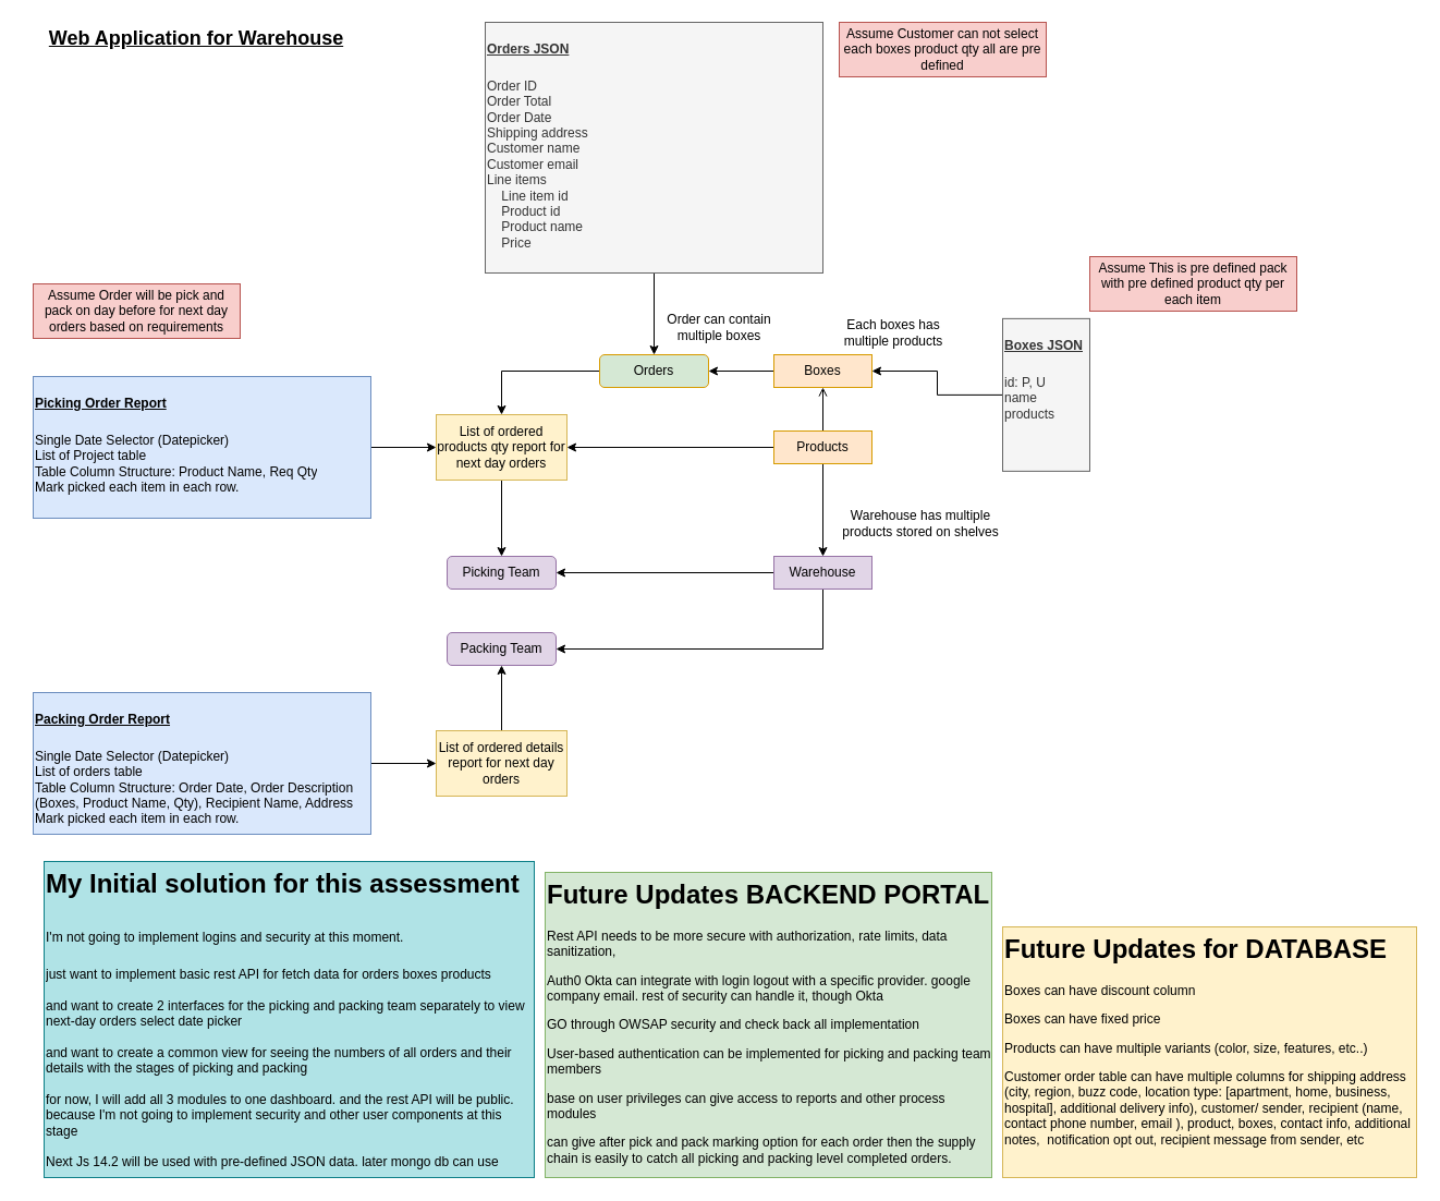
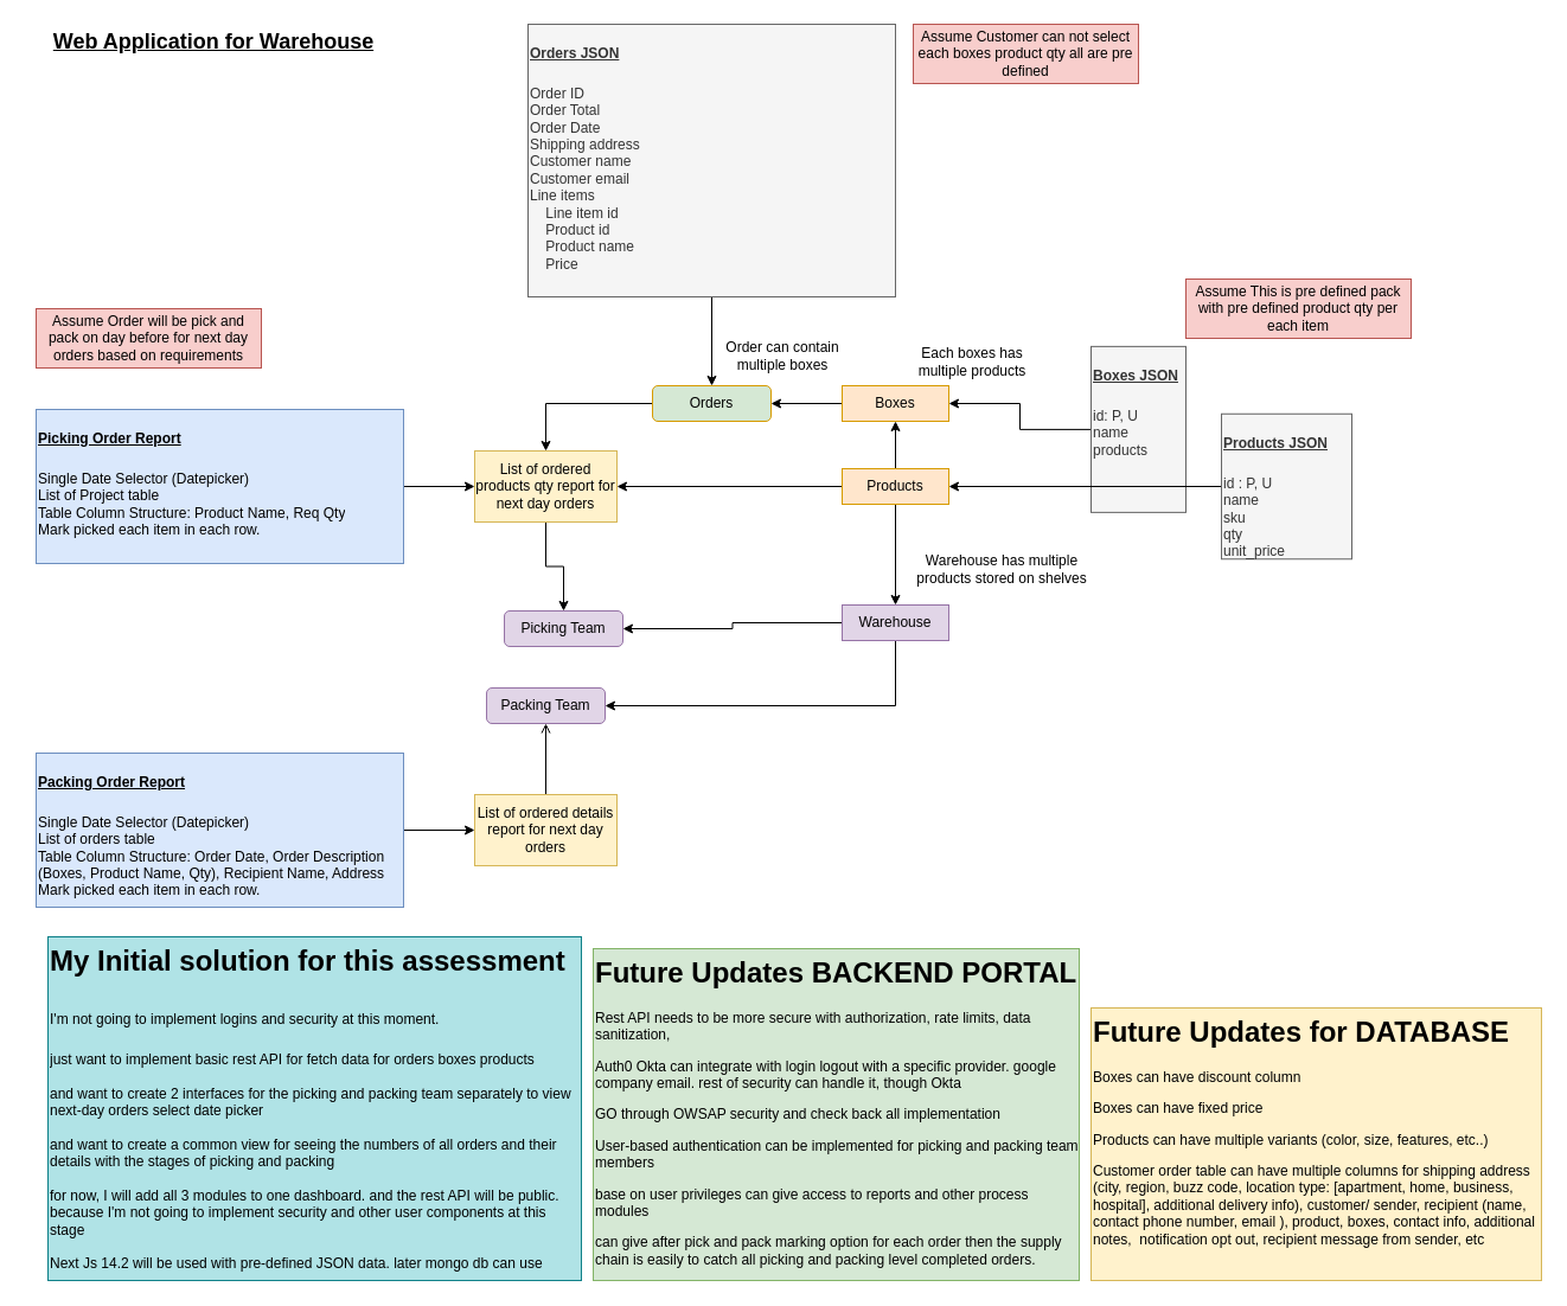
  <mxCell id="0" />
  <mxCell id="1" parent="0" />
  <mxCell id="2" style="edgeStyle=orthogonalEdgeStyle;rounded=0;orthogonalLoop=1;jettySize=auto;html=1;" edge="1" parent="1" source="3" target="11"><mxGeometry relative="1" as="geometry" /></mxCell>
  <mxCell id="3" value="Boxes" style="rounded=0;whiteSpace=wrap;html=1;fillColor=#ffe6cc;strokeColor=#d79b00;" vertex="1" parent="1"><mxGeometry x="710" y="325" width="90" height="30" as="geometry" /></mxCell>
  <mxCell id="4" style="edgeStyle=orthogonalEdgeStyle;rounded=0;orthogonalLoop=1;jettySize=auto;html=1;" edge="1" parent="1" source="7" target="14"><mxGeometry relative="1" as="geometry" /></mxCell>
- <mxCell id="5" style="edgeStyle=orthogonalEdgeStyle;rounded=0;orthogonalLoop=1;jettySize=auto;html=1;exitX=0.5;exitY=0;exitDx=0;exitDy=0;entryX=0.5;entryY=1;entryDx=0;entryDy=0;endArrow=open;" edge="1" parent="1" source="7" target="3"><mxGeometry relative="1" as="geometry" /></mxCell>
+ <mxCell id="5" style="edgeStyle=orthogonalEdgeStyle;rounded=0;orthogonalLoop=1;jettySize=auto;html=1;exitX=0.5;exitY=0;exitDx=0;exitDy=0;entryX=0.5;entryY=1;entryDx=0;entryDy=0;" edge="1" parent="1" source="7" target="3"><mxGeometry relative="1" as="geometry" /></mxCell>
  <mxCell id="6" style="edgeStyle=orthogonalEdgeStyle;rounded=0;orthogonalLoop=1;jettySize=auto;html=1;entryX=1;entryY=0.5;entryDx=0;entryDy=0;" edge="1" parent="1" source="7" target="19"><mxGeometry relative="1" as="geometry" /></mxCell>
  <mxCell id="7" value="Products" style="rounded=0;whiteSpace=wrap;html=1;fillColor=#ffe6cc;strokeColor=#d79b00;" vertex="1" parent="1"><mxGeometry x="710" y="395" width="90" height="30" as="geometry" /></mxCell>
- <mxCell id="8" value="Picking Team" style="rounded=1;whiteSpace=wrap;html=1;fillColor=#e1d5e7;strokeColor=#9673a6;" vertex="1" parent="1"><mxGeometry x="410" y="510" width="100" height="30" as="geometry" /></mxCell>
+ <mxCell id="8" value="Picking Team" style="rounded=1;whiteSpace=wrap;html=1;fillColor=#e1d5e7;strokeColor=#9673a6;" vertex="1" parent="1"><mxGeometry x="425" y="515" width="100" height="30" as="geometry" /></mxCell>
  <mxCell id="9" value="Packing Team" style="rounded=1;whiteSpace=wrap;html=1;fillColor=#e1d5e7;strokeColor=#9673a6;" vertex="1" parent="1"><mxGeometry x="410" y="580" width="100" height="30" as="geometry" /></mxCell>
  <mxCell id="10" style="edgeStyle=orthogonalEdgeStyle;rounded=0;orthogonalLoop=1;jettySize=auto;html=1;entryX=0.5;entryY=0;entryDx=0;entryDy=0;" edge="1" parent="1" source="11" target="19"><mxGeometry relative="1" as="geometry" /></mxCell>
  <mxCell id="11" value="Orders" style="rounded=1;whiteSpace=wrap;html=1;fillColor=#d5e8d4;strokeColor=#d79b00;" vertex="1" parent="1"><mxGeometry x="550" y="325" width="100" height="30" as="geometry" /></mxCell>
  <mxCell id="12" style="edgeStyle=orthogonalEdgeStyle;rounded=0;orthogonalLoop=1;jettySize=auto;html=1;" edge="1" parent="1" source="14" target="8"><mxGeometry relative="1" as="geometry" /></mxCell>
  <mxCell id="13" style="edgeStyle=orthogonalEdgeStyle;rounded=0;orthogonalLoop=1;jettySize=auto;html=1;entryX=1;entryY=0.5;entryDx=0;entryDy=0;" edge="1" parent="1" source="14" target="9"><mxGeometry relative="1" as="geometry"><Array as="points"><mxPoint x="755" y="595" /></Array></mxGeometry></mxCell>
  <mxCell id="14" value="Warehouse" style="rounded=0;whiteSpace=wrap;html=1;fillColor=#e1d5e7;strokeColor=#9673a6;" vertex="1" parent="1"><mxGeometry x="710" y="510" width="90" height="30" as="geometry" /></mxCell>
  <mxCell id="15" value="Warehouse has multiple products stored on shelves" style="text;html=1;align=center;verticalAlign=middle;whiteSpace=wrap;rounded=0;" vertex="1" parent="1"><mxGeometry x="770" y="460" width="150" height="40" as="geometry" /></mxCell>
  <mxCell id="16" value="Each boxes has multiple products" style="text;html=1;align=center;verticalAlign=middle;whiteSpace=wrap;rounded=0;" vertex="1" parent="1"><mxGeometry x="760" y="285" width="120" height="40" as="geometry" /></mxCell>
  <mxCell id="17" value="Order can contain multiple boxes" style="text;html=1;align=center;verticalAlign=middle;whiteSpace=wrap;rounded=0;" vertex="1" parent="1"><mxGeometry x="600" y="280" width="120" height="40" as="geometry" /></mxCell>
  <mxCell id="18" style="edgeStyle=orthogonalEdgeStyle;rounded=0;orthogonalLoop=1;jettySize=auto;html=1;entryX=0.5;entryY=0;entryDx=0;entryDy=0;" edge="1" parent="1" source="19" target="8"><mxGeometry relative="1" as="geometry" /></mxCell>
  <mxCell id="19" value="List of ordered products qty report for next day orders" style="rounded=0;whiteSpace=wrap;html=1;fillColor=#fff2cc;strokeColor=#d6b656;" vertex="1" parent="1"><mxGeometry x="400" y="380" width="120" height="60" as="geometry" /></mxCell>
  <mxCell id="20" value="&lt;b style=&quot;font-size: 18px;&quot;&gt;&lt;u style=&quot;font-size: 18px;&quot;&gt;Web Application for Warehouse&lt;/u&gt;&lt;/b&gt;" style="text;html=1;align=center;verticalAlign=middle;whiteSpace=wrap;rounded=0;fontSize=18;" vertex="1" parent="1"><mxGeometry x="20" y="20" width="320" height="30" as="geometry" /></mxCell>
  <mxCell id="21" style="edgeStyle=orthogonalEdgeStyle;rounded=0;orthogonalLoop=1;jettySize=auto;html=1;" edge="1" parent="1" source="22" target="19"><mxGeometry relative="1" as="geometry" /></mxCell>
  <mxCell id="22" value="&lt;h1 style=&quot;margin-top: 0px;&quot;&gt;&lt;font style=&quot;font-size: 12px;&quot;&gt;&lt;u&gt;Picking Order Report&lt;/u&gt;&lt;/font&gt;&lt;/h1&gt;&lt;div&gt;Single Date Selector (Datepicker)&lt;/div&gt;&lt;div&gt;List of Project table&lt;/div&gt;&lt;div&gt;Table Column Structure: Product Name, Req Qty&lt;/div&gt;&lt;div&gt;Mark picked each item in each row.&amp;nbsp;&lt;/div&gt;&lt;div&gt;&lt;br&gt;&lt;/div&gt;&lt;div&gt;&lt;br&gt;&lt;/div&gt;" style="text;html=1;whiteSpace=wrap;overflow=hidden;rounded=0;strokeColor=#6c8ebf;glass=0;fillColor=#dae8fc;" vertex="1" parent="1"><mxGeometry x="30" y="345" width="310" height="130" as="geometry" /></mxCell>
  <mxCell id="23" style="edgeStyle=orthogonalEdgeStyle;rounded=0;orthogonalLoop=1;jettySize=auto;html=1;entryX=0;entryY=0.5;entryDx=0;entryDy=0;" edge="1" parent="1" source="24" target="37"><mxGeometry relative="1" as="geometry" /></mxCell>
  <mxCell id="24" value="&lt;h1 style=&quot;margin-top: 0px;&quot;&gt;&lt;font style=&quot;font-size: 12px;&quot;&gt;&lt;u&gt;Packing Order Report&lt;/u&gt;&lt;/font&gt;&lt;/h1&gt;&lt;div&gt;Single Date Selector (Datepicker)&lt;/div&gt;&lt;div&gt;List of orders table&lt;/div&gt;&lt;div&gt;Table Column Structure: Order Date, Order Description (Boxes, Product Name, Qty), Recipient Name, Address&lt;/div&gt;&lt;div&gt;Mark picked each item in each row.&amp;nbsp;&lt;/div&gt;&lt;div&gt;&lt;br&gt;&lt;/div&gt;&lt;div&gt;&lt;br&gt;&lt;/div&gt;" style="text;html=1;whiteSpace=wrap;overflow=hidden;rounded=0;strokeColor=#6c8ebf;glass=0;fillColor=#dae8fc;" vertex="1" parent="1"><mxGeometry x="30" y="635" width="310" height="130" as="geometry" /></mxCell>
  <mxCell id="25" style="edgeStyle=orthogonalEdgeStyle;rounded=0;orthogonalLoop=1;jettySize=auto;html=1;entryX=0.5;entryY=0;entryDx=0;entryDy=0;" edge="1" parent="1" source="26" target="11"><mxGeometry relative="1" as="geometry" /></mxCell>
  <mxCell id="26" value="&lt;h1 style=&quot;margin-top: 0px;&quot;&gt;&lt;font style=&quot;font-size: 12px;&quot;&gt;&lt;u&gt;Orders JSON&lt;/u&gt;&lt;/font&gt;&lt;/h1&gt;&lt;div&gt;&lt;div&gt;Order ID&lt;/div&gt;&lt;div&gt;Order Total&lt;/div&gt;&lt;div&gt;Order Date&lt;/div&gt;&lt;div&gt;Shipping address&lt;/div&gt;&lt;div&gt;Customer name&lt;/div&gt;&lt;div&gt;Customer email&lt;/div&gt;&lt;div&gt;Line items&lt;/div&gt;&lt;div&gt;&amp;nbsp; &amp;nbsp; Line item id&lt;/div&gt;&lt;div&gt;&amp;nbsp; &amp;nbsp; Product id&lt;/div&gt;&lt;div&gt;&amp;nbsp; &amp;nbsp; Product name&lt;/div&gt;&lt;div&gt;&amp;nbsp; &amp;nbsp; Price&lt;/div&gt;&lt;/div&gt;&lt;div&gt;&lt;br&gt;&lt;/div&gt;&lt;div&gt;&lt;br&gt;&lt;/div&gt;&lt;div&gt;&lt;br&gt;&lt;/div&gt;" style="text;html=1;whiteSpace=wrap;overflow=hidden;rounded=0;strokeColor=#666666;glass=0;fillColor=#f5f5f5;fontColor=#333333;" vertex="1" parent="1"><mxGeometry x="445" y="20" width="310" height="230" as="geometry" /></mxCell>
  <mxCell id="27" style="edgeStyle=orthogonalEdgeStyle;rounded=0;orthogonalLoop=1;jettySize=auto;html=1;entryX=1;entryY=0.5;entryDx=0;entryDy=0;" edge="1" parent="1" source="28" target="3"><mxGeometry relative="1" as="geometry" /></mxCell>
  <mxCell id="28" value="&lt;h1 style=&quot;margin-top: 0px;&quot;&gt;&lt;font style=&quot;font-size: 12px;&quot;&gt;&lt;u&gt;Boxes JSON&lt;/u&gt;&lt;/font&gt;&lt;/h1&gt;&lt;div&gt;&lt;div&gt;id: P, U&lt;/div&gt;&lt;div&gt;name&lt;/div&gt;&lt;div&gt;&lt;span style=&quot;background-color: initial;&quot;&gt;products&lt;/span&gt;&lt;/div&gt;&lt;div&gt;&lt;br&gt;&lt;/div&gt;&lt;/div&gt;&lt;div&gt;&lt;br&gt;&lt;/div&gt;&lt;div&gt;&lt;br&gt;&lt;/div&gt;&lt;div&gt;&lt;br&gt;&lt;/div&gt;" style="text;html=1;whiteSpace=wrap;overflow=hidden;rounded=0;strokeColor=#666666;glass=0;fillColor=#f5f5f5;fontColor=#333333;" vertex="1" parent="1"><mxGeometry x="920" y="291.88" width="80" height="140" as="geometry" /></mxCell>
+ <mxCell id="29" style="edgeStyle=orthogonalEdgeStyle;rounded=0;orthogonalLoop=1;jettySize=auto;html=1;exitX=0;exitY=0.5;exitDx=0;exitDy=0;entryX=1;entryY=0.5;entryDx=0;entryDy=0;" edge="1" parent="1" source="30" target="7"><mxGeometry relative="1" as="geometry" /></mxCell>
+ <mxCell id="30" value="&lt;h1 style=&quot;margin-top: 0px;&quot;&gt;&lt;font style=&quot;font-size: 12px;&quot;&gt;&lt;u&gt;Products JSON&lt;/u&gt;&lt;/font&gt;&lt;/h1&gt;&lt;div&gt;&lt;div&gt;id : P, U&lt;/div&gt;&lt;div&gt;name&lt;/div&gt;&lt;div&gt;&lt;span style=&quot;background-color: initial;&quot;&gt;sku&lt;/span&gt;&lt;br&gt;&lt;/div&gt;&lt;div&gt;&lt;span style=&quot;background-color: initial;&quot;&gt;qty&lt;/span&gt;&lt;/div&gt;&lt;div&gt;unit_price&lt;/div&gt;&lt;div&gt;&lt;br&gt;&lt;/div&gt;&lt;/div&gt;&lt;div&gt;&lt;br&gt;&lt;/div&gt;&lt;div&gt;&lt;br&gt;&lt;/div&gt;&lt;div&gt;&lt;br&gt;&lt;/div&gt;" style="text;html=1;whiteSpace=wrap;overflow=hidden;rounded=0;glass=0;fillColor=#f5f5f5;fontColor=#333333;strokeColor=#666666;" vertex="1" parent="1"><mxGeometry x="1030" y="348.75" width="110" height="122.5" as="geometry" /></mxCell>
  <mxCell id="31" value="Assume This is pre defined pack with pre defined product qty per each item" style="text;html=1;align=center;verticalAlign=middle;whiteSpace=wrap;rounded=0;fillColor=#f8cecc;strokeColor=#b85450;" vertex="1" parent="1"><mxGeometry x="1000" y="235" width="190" height="50" as="geometry" /></mxCell>
  <mxCell id="32" value="Assume Order will be pick and pack on day before for next day orders based on requirements" style="text;html=1;align=center;verticalAlign=middle;whiteSpace=wrap;rounded=0;fillColor=#f8cecc;strokeColor=#b85450;" vertex="1" parent="1"><mxGeometry x="30" y="260" width="190" height="50" as="geometry" /></mxCell>
  <mxCell id="33" value="Assume Customer can not select each boxes product qty all are pre defined" style="text;html=1;align=center;verticalAlign=middle;whiteSpace=wrap;rounded=0;fillColor=#f8cecc;strokeColor=#b85450;" vertex="1" parent="1"><mxGeometry x="770" y="20" width="190" height="50" as="geometry" /></mxCell>
  <mxCell id="34" value="&lt;h1 style=&quot;margin-top: 0px;&quot;&gt;Future Updates for DATABASE&lt;/h1&gt;&lt;p&gt;Boxes can have discount column&lt;/p&gt;&lt;p&gt;Boxes can have fixed price&lt;/p&gt;&lt;p&gt;Products can have multiple variants (color, size, features, etc..)&lt;/p&gt;&lt;p&gt;Customer order table can have multiple columns for shipping address (city, region, buzz code, location type: [apartment, home, business, hospital], additional delivery info), customer/ sender, recipient (name, contact phone number, email ), product, boxes, contact info, additional notes,&amp;nbsp; notification opt out, recipient message from sender, etc&lt;/p&gt;" style="text;html=1;whiteSpace=wrap;overflow=hidden;rounded=0;fillColor=#fff2cc;strokeColor=#d6b656;" vertex="1" parent="1"><mxGeometry x="920" y="850" width="380" height="230" as="geometry" /></mxCell>
  <mxCell id="35" value="&lt;h1 style=&quot;margin-top: 0px;&quot;&gt;Future Updates BACKEND PORTAL&lt;/h1&gt;&lt;p&gt;Rest API needs to be more secure with authorization, rate limits, data sanitization,&amp;nbsp;&lt;/p&gt;&lt;p&gt;Auth0 Okta can integrate with login logout with a specific provider. google company email. rest of security can handle it, though Okta&amp;nbsp;&lt;/p&gt;&lt;p&gt;GO through OWSAP security and check back all implementation&lt;/p&gt;&lt;p&gt;User-based authentication can be implemented for picking and packing team members&lt;/p&gt;&lt;p&gt;base on user privileges can give access to reports and other process modules&lt;/p&gt;&lt;p&gt;can give after pick and pack marking option for each order then the supply chain is easily to catch all picking and packing level completed orders.&lt;/p&gt;&lt;p&gt;&lt;br&gt;&lt;/p&gt;&lt;p&gt;&lt;br&gt;&lt;/p&gt;&lt;p&gt;&lt;br&gt;&lt;/p&gt;" style="text;html=1;whiteSpace=wrap;overflow=hidden;rounded=0;fillColor=#d5e8d4;strokeColor=#82b366;" vertex="1" parent="1"><mxGeometry x="500" y="800" width="410" height="280" as="geometry" /></mxCell>
- <mxCell id="36" style="edgeStyle=orthogonalEdgeStyle;rounded=0;orthogonalLoop=1;jettySize=auto;html=1;entryX=0.5;entryY=1;entryDx=0;entryDy=0;" edge="1" parent="1" source="37" target="9"><mxGeometry relative="1" as="geometry" /></mxCell>
+ <mxCell id="36" style="edgeStyle=orthogonalEdgeStyle;rounded=0;orthogonalLoop=1;jettySize=auto;html=1;entryX=0.5;entryY=1;entryDx=0;entryDy=0;endArrow=open;" edge="1" parent="1" source="37" target="9"><mxGeometry relative="1" as="geometry" /></mxCell>
  <mxCell id="37" value="List of ordered details report for next day orders" style="rounded=0;whiteSpace=wrap;html=1;fillColor=#fff2cc;strokeColor=#d6b656;" vertex="1" parent="1"><mxGeometry x="400" y="670" width="120" height="60" as="geometry" /></mxCell>
  <mxCell id="38" value="&lt;h1 style=&quot;margin-top: 0px;&quot;&gt;&lt;span style=&quot;background-color: initial;&quot;&gt;My Initial solution for this assessment&lt;/span&gt;&lt;/h1&gt;&lt;h1 style=&quot;margin-top: 0px;&quot;&gt;&lt;span style=&quot;font-size: 12px; font-weight: 400;&quot;&gt;I'm not going to implement logins and security at this moment.&amp;nbsp;&lt;/span&gt;&lt;/h1&gt;&lt;div&gt;&lt;span style=&quot;font-size: 12px; font-weight: 400;&quot;&gt;just want to implement basic rest API for fetch data for orders boxes products&amp;nbsp;&lt;/span&gt;&lt;/div&gt;&lt;div&gt;&lt;span style=&quot;font-size: 12px; font-weight: 400;&quot;&gt;&lt;br&gt;&lt;/span&gt;&lt;/div&gt;&lt;div&gt;and want to create 2 interfaces for the picking and packing team separately to view next-day orders select date picker&lt;/div&gt;&lt;div&gt;&lt;br&gt;&lt;/div&gt;&lt;div&gt;and want to create a common view for seeing the numbers of all orders and their details with the stages of picking and packing&lt;/div&gt;&lt;div&gt;&lt;br&gt;&lt;/div&gt;&lt;div&gt;for now, I will add all 3 modules to one dashboard. and the rest API will be public. because I'm not going to implement security and other user components at this stage&lt;/div&gt;&lt;div&gt;&lt;br&gt;&lt;/div&gt;&lt;div&gt;Next Js 14.2 will be used with pre-defined JSON data. later mongo db can use&lt;/div&gt;&lt;div&gt;&lt;br&gt;&lt;/div&gt;&lt;div&gt;&lt;br&gt;&lt;/div&gt;&lt;div&gt;&lt;br&gt;&lt;/div&gt;&lt;p&gt;&lt;br&gt;&lt;/p&gt;&lt;p&gt;&lt;br&gt;&lt;/p&gt;" style="text;html=1;whiteSpace=wrap;overflow=hidden;rounded=0;fillColor=#b0e3e6;strokeColor=#0e8088;" vertex="1" parent="1"><mxGeometry x="40" y="790" width="450" height="290" as="geometry" /></mxCell>
